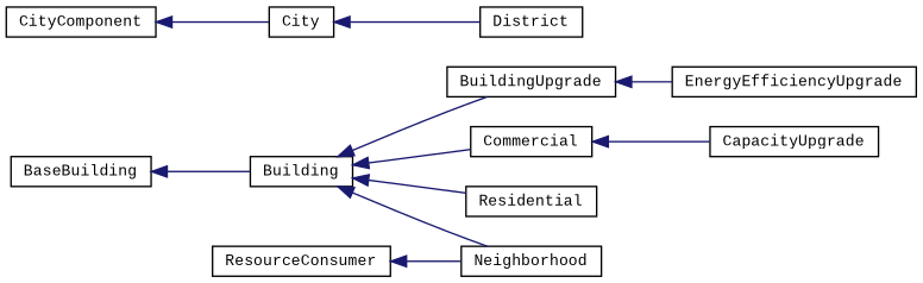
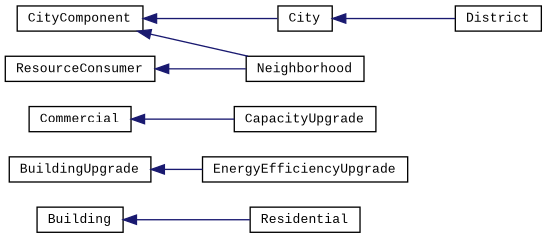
  digraph {
    fontname="Liberation Mono"
    rankdir=LR
    node [color=black fillcolor=white fontname="Liberation Mono" fontsize=10 shape=record style=filled]
    edge [color=midnightblue dir=back fontname="Liberation Mono" fontsize=10 labelfontname=Helvetica labelfontsize=10 style=solid]
-   n1 [height=0.2 label=BaseBuilding width=0.4]
    n2 [height=0.2 label=Building width=0.4]
    n3 [height=0.2 label=BuildingUpgrade width=0.4]
    n4 [height=0.2 label=Commercial width=0.4]
    n5 [height=0.2 label=Residential width=0.4]
    n6 [height=0.2 label=EnergyEfficiencyUpgrade width=0.4]
    n7 [height=0.2 label=CapacityUpgrade width=0.4]
    n8 [height=0.2 label=CityComponent width=0.4]
    n9 [height=0.2 label=City width=0.4]
    n10 [height=0.2 label=Neighborhood width=0.4]
    n11 [height=0.2 label=District width=0.4]
    n12 [height=0.2 label=ResourceConsumer width=0.4]
-   n1 -> n2
-   n2 -> n3
-   n2 -> n4
    n2 -> n5
    n3 -> n6
    n4 -> n7
    n8 -> n9
-   n2 -> n10
+   n8 -> n10
    n9 -> n11
    n12 -> n10
  }
